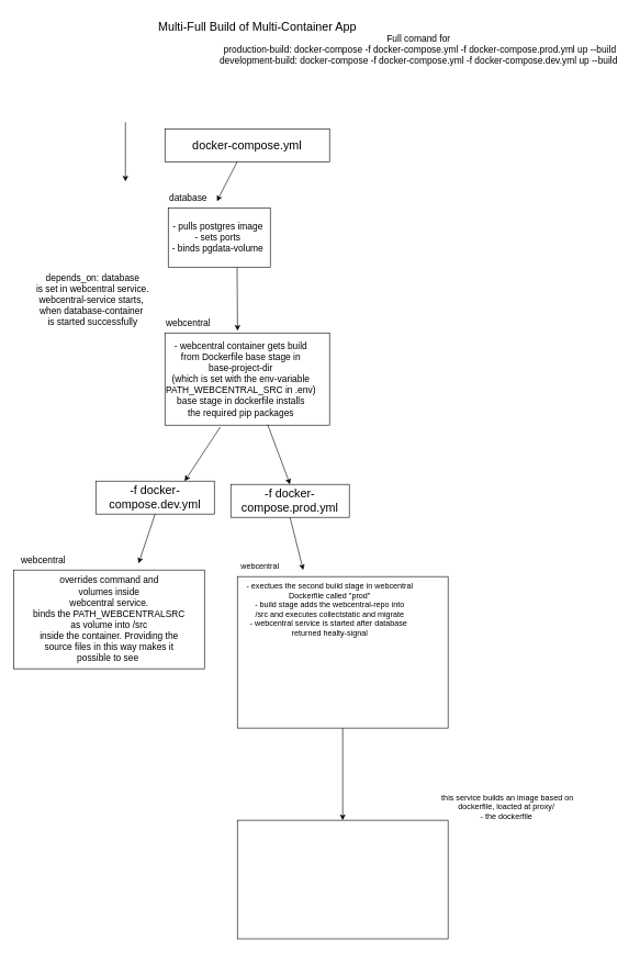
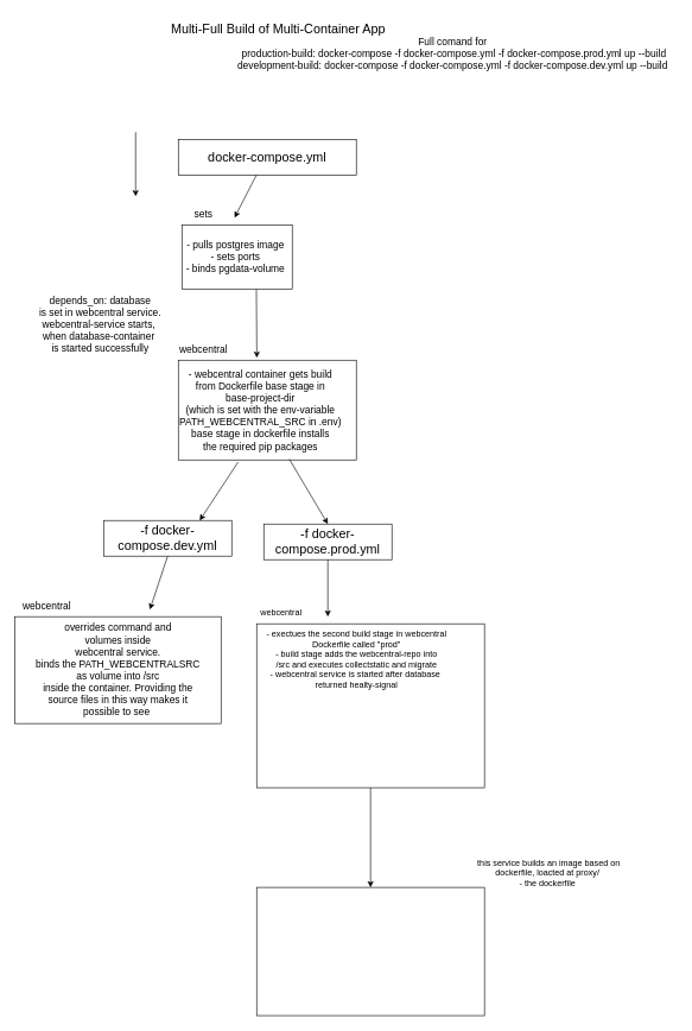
  <mxCell id="0" />
  <mxCell id="1" parent="0" />
  <mxCell id="2" value="&lt;font style=&quot;font-size: 18px;&quot;&gt;Multi-Full Build of Multi-Container App&lt;/font&gt;" style="text;html=1;align=center;verticalAlign=middle;resizable=0;points=[];autosize=1;strokeColor=none;fillColor=none;" parent="1" vertex="1"><mxGeometry x="220" y="20" width="340" height="40" as="geometry" /></mxCell>
  <mxCell id="3" value="docker-compose.yml" style="rounded=0;whiteSpace=wrap;html=1;fontSize=18;" parent="1" vertex="1"><mxGeometry x="250" y="195" width="250" height="50" as="geometry" /></mxCell>
  <mxCell id="4" value="" style="rounded=0;whiteSpace=wrap;html=1;fontSize=14;" parent="1" vertex="1"><mxGeometry x="250" y="505" width="250" height="140" as="geometry" /></mxCell>
  <mxCell id="5" value="webcentral" style="text;html=1;align=center;verticalAlign=middle;resizable=0;points=[];autosize=1;strokeColor=none;fillColor=none;fontSize=14;" parent="1" vertex="1"><mxGeometry x="240" y="475" width="90" height="30" as="geometry" /></mxCell>
- <mxCell id="6" value="database" style="text;html=1;align=center;verticalAlign=middle;resizable=0;points=[];autosize=1;strokeColor=none;fillColor=none;fontSize=14;" parent="1" vertex="1"><mxGeometry x="245" y="285" width="80" height="30" as="geometry" /></mxCell>
+ <mxCell id="6" value="sets" style="text;html=1;align=center;verticalAlign=middle;resizable=0;points=[];autosize=1;strokeColor=none;fillColor=none;fontSize=14;" parent="1" vertex="1"><mxGeometry x="245" y="285" width="80" height="30" as="geometry" /></mxCell>
  <mxCell id="7" value="" style="rounded=0;whiteSpace=wrap;html=1;fontSize=14;" parent="1" vertex="1"><mxGeometry x="255" y="315" width="155" height="90" as="geometry" /></mxCell>
  <mxCell id="8" value="" style="endArrow=classic;html=1;rounded=0;fontSize=14;" parent="1" edge="1"><mxGeometry width="50" height="50" relative="1" as="geometry"><mxPoint x="190" y="185" as="sourcePoint" /><mxPoint x="190" y="275" as="targetPoint" /></mxGeometry></mxCell>
  <mxCell id="9" value="- pulls postgres image&lt;br&gt;- sets ports&lt;br&gt;- binds pgdata-volume" style="text;html=1;align=center;verticalAlign=middle;resizable=0;points=[];autosize=1;strokeColor=none;fillColor=none;fontSize=14;" parent="1" vertex="1"><mxGeometry x="250" y="330" width="160" height="60" as="geometry" /></mxCell>
  <mxCell id="10" value="" style="endArrow=classic;html=1;rounded=0;fontSize=14;exitX=0.438;exitY=1.007;exitDx=0;exitDy=0;exitPerimeter=0;" parent="1" source="3" edge="1"><mxGeometry width="50" height="50" relative="1" as="geometry"><mxPoint x="490" y="315" as="sourcePoint" /><mxPoint x="329" y="305" as="targetPoint" /></mxGeometry></mxCell>
  <mxCell id="11" value="" style="endArrow=classic;html=1;rounded=0;fontSize=14;exitX=0.675;exitY=1.004;exitDx=0;exitDy=0;exitPerimeter=0;entryX=0.441;entryY=-0.024;entryDx=0;entryDy=0;entryPerimeter=0;" parent="1" source="7" target="4" edge="1"><mxGeometry width="50" height="50" relative="1" as="geometry"><mxPoint x="140" y="475" as="sourcePoint" /><mxPoint x="190" y="425" as="targetPoint" /></mxGeometry></mxCell>
  <mxCell id="12" value="depends_on: database &lt;br&gt;is set in webcentral service.&lt;br&gt;webcentral-service starts,&amp;nbsp;&lt;br&gt;when database-container&amp;nbsp;&lt;br&gt;is started successfully" style="text;html=1;align=center;verticalAlign=middle;resizable=0;points=[];autosize=1;strokeColor=none;fillColor=none;fontSize=14;" parent="1" vertex="1"><mxGeometry x="45" y="405" width="190" height="100" as="geometry" /></mxCell>
  <mxCell id="13" value="- webcentral container gets build &lt;br&gt;from Dockerfile base stage in &lt;br&gt;base-project-dir&lt;br&gt;(which is set with the env-variable &lt;br&gt;PATH_WEBCENTRAL_SRC in .env)&lt;br&gt;base stage in dockerfile installs &lt;br&gt;the required pip packages" style="text;html=1;align=center;verticalAlign=middle;resizable=0;points=[];autosize=1;strokeColor=none;fillColor=none;fontSize=14;" parent="1" vertex="1"><mxGeometry x="240" y="510" width="250" height="130" as="geometry" /></mxCell>
  <mxCell id="14" value="-f docker-compose.dev.yml" style="rounded=0;whiteSpace=wrap;html=1;fontSize=18;" parent="1" vertex="1"><mxGeometry x="145" y="730" width="180" height="50" as="geometry" /></mxCell>
  <mxCell id="15" value="" style="endArrow=classic;html=1;rounded=0;fontSize=14;exitX=0.336;exitY=1.021;exitDx=0;exitDy=0;exitPerimeter=0;entryX=0.75;entryY=0;entryDx=0;entryDy=0;" parent="1" source="4" target="14" edge="1"><mxGeometry width="50" height="50" relative="1" as="geometry"><mxPoint x="390" y="735" as="sourcePoint" /><mxPoint x="440" y="685" as="targetPoint" /></mxGeometry></mxCell>
- <mxCell id="16" value="-f docker-compose.prod.yml" style="rounded=0;whiteSpace=wrap;html=1;fontSize=18;" parent="1" vertex="1"><mxGeometry x="350" y="735" width="180" height="50" as="geometry" /></mxCell>
+ <mxCell id="16" value="-f docker-compose.prod.yml" style="rounded=0;whiteSpace=wrap;html=1;fontSize=18;" parent="1" vertex="1"><mxGeometry x="370" y="735" width="180" height="50" as="geometry" /></mxCell>
  <mxCell id="17" value="" style="endArrow=classic;html=1;rounded=0;fontSize=14;exitX=0.624;exitY=0.993;exitDx=0;exitDy=0;exitPerimeter=0;entryX=0.5;entryY=0;entryDx=0;entryDy=0;" parent="1" source="4" target="16" edge="1"><mxGeometry width="50" height="50" relative="1" as="geometry"><mxPoint x="590" y="735" as="sourcePoint" /><mxPoint x="640" y="685" as="targetPoint" /></mxGeometry></mxCell>
  <mxCell id="18" value="Full comand for&lt;br&gt;&amp;nbsp;production-build: docker-compose -f docker-compose.yml -f docker-compose.prod.yml up --build&lt;br&gt;development-build: docker-compose -f docker-compose.yml -f docker-compose.dev.yml up --build" style="text;html=1;align=center;verticalAlign=middle;resizable=0;points=[];autosize=1;strokeColor=none;fillColor=none;fontSize=14;" parent="1" vertex="1"><mxGeometry x="320" y="45" width="630" height="60" as="geometry" /></mxCell>
  <mxCell id="19" value="" style="rounded=0;whiteSpace=wrap;html=1;fontSize=14;" parent="1" vertex="1"><mxGeometry x="20" y="865" width="290" height="150" as="geometry" /></mxCell>
  <mxCell id="20" value="webcentral" style="text;html=1;align=center;verticalAlign=middle;resizable=0;points=[];autosize=1;strokeColor=none;fillColor=none;fontSize=14;" parent="1" vertex="1"><mxGeometry x="20" y="835" width="90" height="30" as="geometry" /></mxCell>
  <mxCell id="21" value="overrides command and &lt;br&gt;volumes inside &lt;br&gt;webcentral service. &lt;br&gt;binds the PATH_WEBCENTRALSRC &lt;br&gt;as&amp;nbsp;volume into /src &lt;br&gt;inside the container. Providing the &lt;br&gt;source files in this way makes it &lt;br&gt;possible to see&amp;nbsp;" style="text;html=1;align=center;verticalAlign=middle;resizable=0;points=[];autosize=1;strokeColor=none;fillColor=none;fontSize=14;" parent="1" vertex="1"><mxGeometry x="40" y="865" width="250" height="150" as="geometry" /></mxCell>
  <mxCell id="22" value="" style="endArrow=classic;html=1;rounded=0;exitX=0.5;exitY=1;exitDx=0;exitDy=0;" edge="1" parent="1" source="14"><mxGeometry width="50" height="50" relative="1" as="geometry"><mxPoint x="-140" y="915" as="sourcePoint" /><mxPoint x="210" y="855" as="targetPoint" /></mxGeometry></mxCell>
  <mxCell id="23" value="" style="rounded=0;whiteSpace=wrap;html=1;" vertex="1" parent="1"><mxGeometry x="360" y="875" width="320" height="230" as="geometry" /></mxCell>
  <mxCell id="24" value="webcentral" style="text;html=1;align=center;verticalAlign=middle;resizable=0;points=[];autosize=1;strokeColor=none;fillColor=none;" vertex="1" parent="1"><mxGeometry x="354" y="845" width="80" height="30" as="geometry" /></mxCell>
  <mxCell id="25" value="" style="endArrow=classic;html=1;rounded=0;exitX=0.5;exitY=1;exitDx=0;exitDy=0;" edge="1" parent="1" source="16"><mxGeometry width="50" height="50" relative="1" as="geometry"><mxPoint x="640" y="785" as="sourcePoint" /><mxPoint x="460" y="865" as="targetPoint" /></mxGeometry></mxCell>
  <mxCell id="26" value="- exectues the second build stage in webcentral &lt;br&gt;Dockerfile called &quot;prod&quot;&lt;br&gt;- build stage adds the webcentral-repo into &lt;br&gt;/src and executes collectstatic and migrate&lt;br&gt;- webcentral service is started after database&amp;nbsp;&lt;br&gt;returned healty-signal" style="text;html=1;align=center;verticalAlign=middle;resizable=0;points=[];autosize=1;strokeColor=none;fillColor=none;" vertex="1" parent="1"><mxGeometry x="360" y="875" width="280" height="100" as="geometry" /></mxCell>
  <mxCell id="27" value="" style="rounded=0;whiteSpace=wrap;html=1;" vertex="1" parent="1"><mxGeometry x="360" y="1245" width="320" height="180" as="geometry" /></mxCell>
  <mxCell id="28" value="" style="endArrow=classic;html=1;rounded=0;exitX=0.5;exitY=1;exitDx=0;exitDy=0;entryX=0.5;entryY=0;entryDx=0;entryDy=0;" edge="1" parent="1" source="23" target="27"><mxGeometry width="50" height="50" relative="1" as="geometry"><mxPoint x="170" y="1295" as="sourcePoint" /><mxPoint x="220" y="1245" as="targetPoint" /></mxGeometry></mxCell>
  <mxCell id="29" value="this service builds an image based on&lt;br&gt;dockerfile, loacted at proxy/&amp;nbsp;&lt;br&gt;- the dockerfile&amp;nbsp;" style="text;html=1;align=center;verticalAlign=middle;resizable=0;points=[];autosize=1;strokeColor=none;fillColor=none;" vertex="1" parent="1"><mxGeometry x="660" y="1195" width="220" height="60" as="geometry" /></mxCell>
